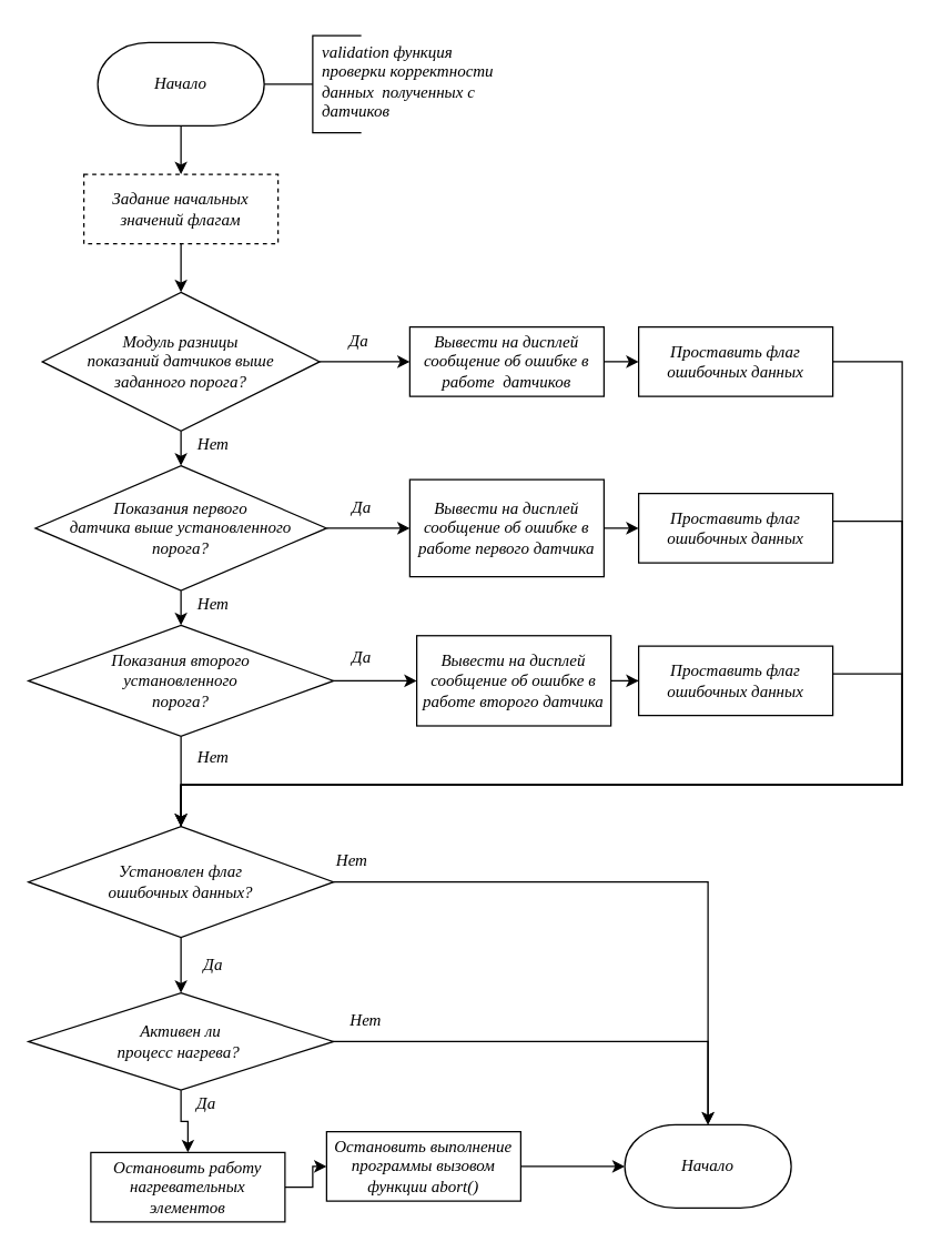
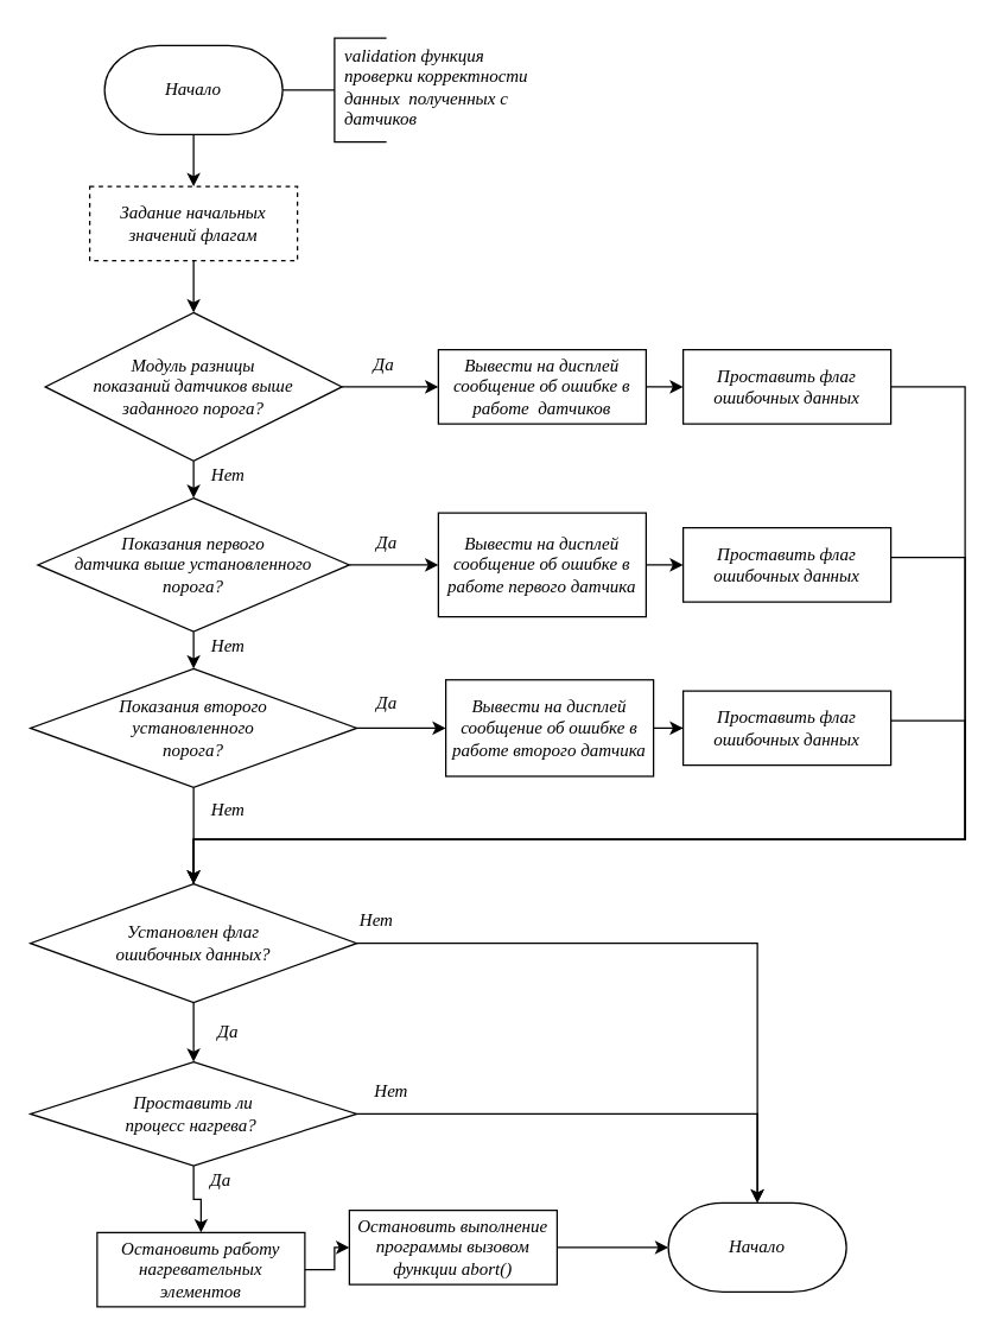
  <mxCell id="0" />
  <mxCell id="1" parent="0" />
  <mxCell id="2" style="edgeStyle=orthogonalEdgeStyle;rounded=0;orthogonalLoop=1;jettySize=auto;html=1;fontFamily=GOST B regular;fontStyle=2;fontSize=12;strokeWidth=1;entryX=0.531;entryY=0.052;entryDx=0;entryDy=0;entryPerimeter=0;" edge="1" parent="1" source="38" target="21"><mxGeometry relative="1" as="geometry"><Array as="points"><mxPoint x="650" y="260" /><mxPoint x="650" y="565" /><mxPoint x="130" y="565" /><mxPoint x="130" y="610" /><mxPoint x="137" y="610" /></Array></mxGeometry></mxCell>
  <mxCell id="3" style="edgeStyle=orthogonalEdgeStyle;rounded=0;orthogonalLoop=1;jettySize=auto;html=1;fontFamily=GOST B regular;fontStyle=2;fontSize=12;strokeWidth=1;" edge="1" parent="1" source="4" target="9"><mxGeometry relative="1" as="geometry" /></mxCell>
  <mxCell id="4" value="&lt;font&gt;&lt;span&gt;Начало&lt;/span&gt;&lt;/font&gt;" style="strokeWidth=1;html=1;shape=mxgraph.flowchart.terminator;whiteSpace=wrap;fontFamily=GOST B regular;fontStyle=2;fontSize=12;" vertex="1" parent="1"><mxGeometry x="70" y="30" width="120" height="60" as="geometry" /></mxCell>
  <mxCell id="5" value="" style="group;strokeWidth=1;fontFamily=GOST B regular;fontStyle=2;fontSize=12;" vertex="1" connectable="0" parent="1"><mxGeometry x="190" y="20" width="140" height="75" as="geometry" /></mxCell>
  <mxCell id="6" value="" style="strokeWidth=1;html=1;shape=mxgraph.flowchart.annotation_2;align=left;labelPosition=right;pointerEvents=1;fontFamily=GOST B regular;fontStyle=2;fontSize=12;" vertex="1" parent="5"><mxGeometry y="5" width="70" height="70" as="geometry" /></mxCell>
  <mxCell id="7" value="&lt;div&gt;&lt;div&gt;&lt;span style=&quot;background-color: initial; text-wrap: nowrap;&quot;&gt;&lt;font face=&quot;GOST B regular&quot;&gt;&lt;span&gt;validation ф&lt;/span&gt;&lt;/font&gt;&lt;/span&gt;&lt;span style=&quot;text-wrap: nowrap; font-family: &amp;quot;GOST B regular&amp;quot;; background-color: initial;&quot;&gt;ункция&lt;/span&gt;&lt;/div&gt;&lt;div style=&quot;text-wrap: nowrap;&quot;&gt;&lt;font face=&quot;GOST B regular&quot;&gt;&lt;span&gt;проверки корректности&lt;/span&gt;&lt;/font&gt;&lt;/div&gt;&lt;div style=&quot;text-wrap: nowrap;&quot;&gt;&lt;font face=&quot;GOST B regular&quot;&gt;&lt;span&gt;данных&amp;nbsp; полученных с&lt;/span&gt;&lt;/font&gt;&lt;/div&gt;&lt;div style=&quot;text-wrap: nowrap;&quot;&gt;&lt;font face=&quot;GOST B regular&quot;&gt;&lt;span&gt;датчиков&lt;/span&gt;&lt;/font&gt;&lt;/div&gt;&lt;/div&gt;" style="text;html=1;align=left;verticalAlign=middle;whiteSpace=wrap;rounded=0;strokeWidth=1;fontFamily=GOST B regular;fontStyle=2;fontSize=12;" vertex="1" parent="5"><mxGeometry x="40" y="2.5" width="120" height="70" as="geometry" /></mxCell>
  <mxCell id="8" value="" style="edgeStyle=orthogonalEdgeStyle;rounded=0;orthogonalLoop=1;jettySize=auto;html=1;fontFamily=GOST B regular;fontStyle=2;fontSize=12;strokeWidth=1;" edge="1" parent="1" source="9" target="12"><mxGeometry relative="1" as="geometry" /></mxCell>
  <mxCell id="9" value="Задание начальных значений флагам" style="rounded=0;whiteSpace=wrap;html=1;absoluteArcSize=1;arcSize=14;strokeWidth=1;fontFamily=GOST B regular;fontStyle=2;fontSize=12;dashed=1;" vertex="1" parent="1"><mxGeometry x="60" y="125" width="140" height="50" as="geometry" /></mxCell>
  <mxCell id="10" style="edgeStyle=orthogonalEdgeStyle;rounded=0;orthogonalLoop=1;jettySize=auto;html=1;fontFamily=GOST B regular;fontStyle=2;fontSize=12;strokeWidth=1;" edge="1" parent="1" source="12" target="37"><mxGeometry relative="1" as="geometry"><Array as="points"><mxPoint x="285" y="260" /><mxPoint x="285" y="260" /></Array></mxGeometry></mxCell>
  <mxCell id="11" value="" style="edgeStyle=orthogonalEdgeStyle;rounded=0;orthogonalLoop=1;jettySize=auto;html=1;fontFamily=GOST B regular;fontStyle=2;fontSize=12;strokeWidth=1;" edge="1" parent="1" source="12" target="15"><mxGeometry relative="1" as="geometry" /></mxCell>
  <mxCell id="12" value="Модуль разницы&lt;div&gt;показаний датчиков выше&lt;/div&gt;&lt;div&gt;заданного порога?&lt;/div&gt;" style="strokeWidth=1;html=1;shape=mxgraph.flowchart.decision;whiteSpace=wrap;fontFamily=GOST B regular;fontStyle=2;spacing=2;fontSize=12;" vertex="1" parent="1"><mxGeometry x="30" y="210" width="200" height="100" as="geometry" /></mxCell>
  <mxCell id="13" style="edgeStyle=orthogonalEdgeStyle;rounded=0;orthogonalLoop=1;jettySize=auto;html=1;fontFamily=GOST B regular;fontStyle=2;fontSize=12;strokeWidth=1;" edge="1" parent="1" source="15" target="33"><mxGeometry relative="1" as="geometry" /></mxCell>
  <mxCell id="14" value="" style="edgeStyle=orthogonalEdgeStyle;rounded=0;orthogonalLoop=1;jettySize=auto;html=1;fontFamily=GOST B regular;fontStyle=2;fontSize=12;strokeWidth=1;" edge="1" parent="1" source="15" target="18"><mxGeometry relative="1" as="geometry" /></mxCell>
  <mxCell id="15" value="Показания&amp;nbsp;&lt;span style=&quot;background-color: initial;&quot;&gt;первого&lt;/span&gt;&lt;div&gt;&lt;span style=&quot;background-color: initial;&quot;&gt;датчика&amp;nbsp;&lt;/span&gt;&lt;span style=&quot;background-color: initial;&quot;&gt;выше&amp;nbsp;&lt;/span&gt;&lt;span style=&quot;background-color: initial;&quot;&gt;установленного&lt;/span&gt;&lt;/div&gt;&lt;div&gt;&lt;span style=&quot;background-color: initial;&quot;&gt;порога?&lt;/span&gt;&lt;/div&gt;" style="strokeWidth=1;html=1;shape=mxgraph.flowchart.decision;whiteSpace=wrap;fontFamily=GOST B regular;fontStyle=2;spacing=2;fontSize=12;" vertex="1" parent="1"><mxGeometry x="25" y="335" width="210" height="90" as="geometry" /></mxCell>
  <mxCell id="16" value="" style="edgeStyle=orthogonalEdgeStyle;rounded=0;orthogonalLoop=1;jettySize=auto;html=1;fontFamily=GOST B regular;fontStyle=2;fontSize=12;strokeWidth=1;" edge="1" parent="1" source="18" target="21"><mxGeometry relative="1" as="geometry" /></mxCell>
  <mxCell id="17" value="" style="edgeStyle=orthogonalEdgeStyle;rounded=0;orthogonalLoop=1;jettySize=auto;html=1;fontFamily=GOST B regular;fontStyle=2;fontSize=12;strokeWidth=1;" edge="1" parent="1" source="18" target="29"><mxGeometry relative="1" as="geometry" /></mxCell>
  <mxCell id="18" value="Показания&amp;nbsp;&lt;span style=&quot;background-color: initial;&quot;&gt;второго&lt;/span&gt;&lt;div&gt;&lt;span style=&quot;background-color: initial;&quot;&gt;установленного&lt;/span&gt;&lt;/div&gt;&lt;div&gt;&lt;span style=&quot;background-color: initial;&quot;&gt;порога?&lt;/span&gt;&lt;/div&gt;" style="strokeWidth=1;html=1;shape=mxgraph.flowchart.decision;whiteSpace=wrap;fontFamily=GOST B regular;fontStyle=2;spacing=2;fontSize=12;" vertex="1" parent="1"><mxGeometry x="20" y="450" width="220" height="80" as="geometry" /></mxCell>
  <mxCell id="19" value="" style="edgeStyle=orthogonalEdgeStyle;rounded=0;orthogonalLoop=1;jettySize=auto;html=1;fontFamily=GOST B regular;fontStyle=2;fontSize=12;strokeWidth=1;" edge="1" parent="1" source="21" target="24"><mxGeometry relative="1" as="geometry" /></mxCell>
  <mxCell id="20" style="edgeStyle=orthogonalEdgeStyle;rounded=0;orthogonalLoop=1;jettySize=auto;html=1;strokeWidth=1;" edge="1" parent="1" source="21" target="27"><mxGeometry relative="1" as="geometry" /></mxCell>
  <mxCell id="21" value="Установлен флаг&lt;div&gt;ошибочных данных?&lt;/div&gt;" style="strokeWidth=1;html=1;shape=mxgraph.flowchart.decision;whiteSpace=wrap;fontFamily=GOST B regular;fontStyle=2;spacing=2;fontSize=12;" vertex="1" parent="1"><mxGeometry x="20" y="595" width="220" height="80" as="geometry" /></mxCell>
  <mxCell id="22" value="" style="edgeStyle=orthogonalEdgeStyle;rounded=0;orthogonalLoop=1;jettySize=auto;html=1;fontFamily=GOST B regular;fontStyle=2;fontSize=12;strokeWidth=1;" edge="1" parent="1" source="24" target="26"><mxGeometry relative="1" as="geometry" /></mxCell>
  <mxCell id="23" style="edgeStyle=orthogonalEdgeStyle;rounded=0;orthogonalLoop=1;jettySize=auto;html=1;strokeWidth=1;" edge="1" parent="1" source="24" target="27"><mxGeometry relative="1" as="geometry" /></mxCell>
- <mxCell id="24" value="Активен ли&lt;div&gt;процесс нагрева?&amp;nbsp;&lt;/div&gt;" style="strokeWidth=1;html=1;shape=mxgraph.flowchart.decision;whiteSpace=wrap;fontFamily=GOST B regular;fontStyle=2;spacing=2;fontSize=12;" vertex="1" parent="1"><mxGeometry x="20" y="715" width="220" height="70" as="geometry" /></mxCell>
+ <mxCell id="24" value="Проставить ли&lt;div&gt;процесс нагрева?&amp;nbsp;&lt;/div&gt;" style="strokeWidth=1;html=1;shape=mxgraph.flowchart.decision;whiteSpace=wrap;fontFamily=GOST B regular;fontStyle=2;spacing=2;fontSize=12;" vertex="1" parent="1"><mxGeometry x="20" y="715" width="220" height="70" as="geometry" /></mxCell>
  <mxCell id="25" value="" style="edgeStyle=orthogonalEdgeStyle;rounded=0;orthogonalLoop=1;jettySize=auto;html=1;strokeWidth=1;" edge="1" parent="1" source="26" target="40"><mxGeometry relative="1" as="geometry" /></mxCell>
  <mxCell id="26" value="Остановить работу нагревательных элементов" style="rounded=0;whiteSpace=wrap;html=1;absoluteArcSize=1;arcSize=14;strokeWidth=1;fontFamily=GOST B regular;fontStyle=2;fontSize=12;" vertex="1" parent="1"><mxGeometry x="65" y="830" width="140" height="50" as="geometry" /></mxCell>
  <mxCell id="27" value="&lt;font&gt;&lt;span&gt;Начало&lt;/span&gt;&lt;/font&gt;" style="strokeWidth=1;html=1;shape=mxgraph.flowchart.terminator;whiteSpace=wrap;fontFamily=GOST B regular;fontStyle=2;fontSize=12;" vertex="1" parent="1"><mxGeometry x="450" y="810" width="120" height="60" as="geometry" /></mxCell>
  <mxCell id="28" value="" style="edgeStyle=orthogonalEdgeStyle;rounded=0;orthogonalLoop=1;jettySize=auto;html=1;fontFamily=GOST B regular;fontStyle=2;fontSize=12;strokeWidth=1;" edge="1" parent="1" source="29" target="31"><mxGeometry relative="1" as="geometry" /></mxCell>
  <mxCell id="29" value="Вывести на дисплей сообщение об ошибке в работе второго датчика" style="rounded=0;whiteSpace=wrap;html=1;absoluteArcSize=1;arcSize=14;strokeWidth=1;fontFamily=GOST B regular;fontStyle=2;fontSize=12;" vertex="1" parent="1"><mxGeometry x="300" y="457.5" width="140" height="65" as="geometry" /></mxCell>
  <mxCell id="30" style="edgeStyle=orthogonalEdgeStyle;rounded=0;orthogonalLoop=1;jettySize=auto;html=1;fontFamily=GOST B regular;fontStyle=2;fontSize=12;strokeWidth=1;" edge="1" parent="1" source="31" target="21"><mxGeometry relative="1" as="geometry"><mxPoint x="105" y="605" as="targetPoint" /><Array as="points"><mxPoint x="650" y="485" /><mxPoint x="650" y="565" /><mxPoint x="130" y="565" /></Array></mxGeometry></mxCell>
  <mxCell id="31" value="Проставить флаг ошибочных данных" style="rounded=0;whiteSpace=wrap;html=1;absoluteArcSize=1;arcSize=14;strokeWidth=1;fontFamily=GOST B regular;fontStyle=2;fontSize=12;" vertex="1" parent="1"><mxGeometry x="460" y="465" width="140" height="50" as="geometry" /></mxCell>
  <mxCell id="32" value="" style="edgeStyle=orthogonalEdgeStyle;rounded=0;orthogonalLoop=1;jettySize=auto;html=1;fontFamily=GOST B regular;fontStyle=2;fontSize=12;strokeWidth=1;" edge="1" parent="1" source="33" target="35"><mxGeometry relative="1" as="geometry" /></mxCell>
  <mxCell id="33" value="Вывести на дисплей сообщение об ошибке в работе первого датчика" style="rounded=0;whiteSpace=wrap;html=1;absoluteArcSize=1;arcSize=14;strokeWidth=1;fontFamily=GOST B regular;fontStyle=2;fontSize=12;" vertex="1" parent="1"><mxGeometry x="295" y="345" width="140" height="70" as="geometry" /></mxCell>
  <mxCell id="34" style="edgeStyle=orthogonalEdgeStyle;rounded=0;orthogonalLoop=1;jettySize=auto;html=1;fontFamily=GOST B regular;fontStyle=2;fontSize=12;strokeWidth=1;" edge="1" parent="1" source="35" target="21"><mxGeometry relative="1" as="geometry"><Array as="points"><mxPoint x="650" y="375" /><mxPoint x="650" y="565" /><mxPoint x="130" y="565" /></Array><mxPoint x="120" y="600" as="targetPoint" /></mxGeometry></mxCell>
  <mxCell id="35" value="Проставить флаг ошибочных данных" style="rounded=0;whiteSpace=wrap;html=1;absoluteArcSize=1;arcSize=14;strokeWidth=1;fontFamily=GOST B regular;fontStyle=2;fontSize=12;" vertex="1" parent="1"><mxGeometry x="460" y="355" width="140" height="50" as="geometry" /></mxCell>
  <mxCell id="36" value="" style="edgeStyle=orthogonalEdgeStyle;rounded=0;orthogonalLoop=1;jettySize=auto;html=1;fontFamily=GOST B regular;fontStyle=2;fontSize=12;strokeWidth=1;" edge="1" parent="1" source="37" target="38"><mxGeometry relative="1" as="geometry" /></mxCell>
  <mxCell id="37" value="Вывести на дисплей сообщение об ошибке в работе&amp;nbsp; датчиков" style="rounded=0;whiteSpace=wrap;html=1;absoluteArcSize=1;arcSize=14;strokeWidth=1;fontFamily=GOST B regular;fontStyle=2;fontSize=12;" vertex="1" parent="1"><mxGeometry x="295" y="235" width="140" height="50" as="geometry" /></mxCell>
  <mxCell id="38" value="Проставить флаг ошибочных данных" style="rounded=0;whiteSpace=wrap;html=1;absoluteArcSize=1;arcSize=14;strokeWidth=1;fontFamily=GOST B regular;fontStyle=2;fontSize=12;" vertex="1" parent="1"><mxGeometry x="460" y="235" width="140" height="50" as="geometry" /></mxCell>
  <mxCell id="39" value="" style="edgeStyle=orthogonalEdgeStyle;rounded=0;orthogonalLoop=1;jettySize=auto;html=1;strokeWidth=1;" edge="1" parent="1" source="40" target="27"><mxGeometry relative="1" as="geometry" /></mxCell>
  <mxCell id="40" value="Остановить выполнение программы вызовом функции abort()" style="rounded=0;whiteSpace=wrap;html=1;absoluteArcSize=1;arcSize=14;strokeWidth=1;fontFamily=GOST B regular;fontStyle=2;fontSize=12;" vertex="1" parent="1"><mxGeometry x="235" y="815" width="140" height="50" as="geometry" /></mxCell>
  <mxCell id="41" value="&lt;font face=&quot;GOST B regular&quot;&gt;&lt;i&gt;Нет&lt;/i&gt;&lt;/font&gt;" style="text;html=1;align=center;verticalAlign=middle;resizable=0;points=[];autosize=1;strokeColor=none;fillColor=none;" vertex="1" parent="1"><mxGeometry x="130" y="305" width="45" height="30" as="geometry" /></mxCell>
  <mxCell id="42" value="&lt;font face=&quot;GOST B regular&quot;&gt;&lt;i&gt;Да&lt;/i&gt;&lt;/font&gt;" style="text;html=1;align=center;verticalAlign=middle;resizable=0;points=[];autosize=1;strokeColor=none;fillColor=none;" vertex="1" parent="1"><mxGeometry x="240" y="230" width="35" height="30" as="geometry" /></mxCell>
  <mxCell id="43" value="&lt;font face=&quot;GOST B regular&quot;&gt;&lt;i&gt;Нет&lt;/i&gt;&lt;/font&gt;" style="text;html=1;align=center;verticalAlign=middle;resizable=0;points=[];autosize=1;strokeColor=none;fillColor=none;" vertex="1" parent="1"><mxGeometry x="130" y="420" width="45" height="30" as="geometry" /></mxCell>
  <mxCell id="44" value="&lt;font face=&quot;GOST B regular&quot;&gt;&lt;i&gt;Нет&lt;/i&gt;&lt;/font&gt;" style="text;html=1;align=center;verticalAlign=middle;resizable=0;points=[];autosize=1;strokeColor=none;fillColor=none;" vertex="1" parent="1"><mxGeometry x="130" y="530" width="45" height="30" as="geometry" /></mxCell>
  <mxCell id="45" value="&lt;font face=&quot;GOST B regular&quot;&gt;&lt;i&gt;Нет&lt;/i&gt;&lt;/font&gt;" style="text;html=1;align=center;verticalAlign=middle;resizable=0;points=[];autosize=1;strokeColor=none;fillColor=none;" vertex="1" parent="1"><mxGeometry x="230" y="605" width="45" height="30" as="geometry" /></mxCell>
  <mxCell id="46" value="&lt;font face=&quot;GOST B regular&quot;&gt;&lt;i&gt;Нет&lt;/i&gt;&lt;/font&gt;" style="text;html=1;align=center;verticalAlign=middle;resizable=0;points=[];autosize=1;strokeColor=none;fillColor=none;" vertex="1" parent="1"><mxGeometry x="240" y="720" width="45" height="30" as="geometry" /></mxCell>
  <mxCell id="47" value="&lt;font face=&quot;GOST B regular&quot;&gt;&lt;i&gt;Да&lt;/i&gt;&lt;/font&gt;" style="text;html=1;align=center;verticalAlign=middle;resizable=0;points=[];autosize=1;strokeColor=none;fillColor=none;" vertex="1" parent="1"><mxGeometry x="242.5" y="350" width="35" height="30" as="geometry" /></mxCell>
  <mxCell id="48" value="&lt;font face=&quot;GOST B regular&quot;&gt;&lt;i&gt;Да&lt;/i&gt;&lt;/font&gt;" style="text;html=1;align=center;verticalAlign=middle;resizable=0;points=[];autosize=1;strokeColor=none;fillColor=none;" vertex="1" parent="1"><mxGeometry x="242.5" y="457.5" width="35" height="30" as="geometry" /></mxCell>
  <mxCell id="49" value="&lt;font face=&quot;GOST B regular&quot;&gt;&lt;i&gt;Да&lt;/i&gt;&lt;/font&gt;" style="text;html=1;align=center;verticalAlign=middle;resizable=0;points=[];autosize=1;strokeColor=none;fillColor=none;" vertex="1" parent="1"><mxGeometry x="135" y="680" width="35" height="30" as="geometry" /></mxCell>
  <mxCell id="50" value="&lt;font face=&quot;GOST B regular&quot;&gt;&lt;i&gt;Да&lt;/i&gt;&lt;/font&gt;" style="text;html=1;align=center;verticalAlign=middle;resizable=0;points=[];autosize=1;strokeColor=none;fillColor=none;" vertex="1" parent="1"><mxGeometry x="130" y="780" width="35" height="30" as="geometry" /></mxCell>
